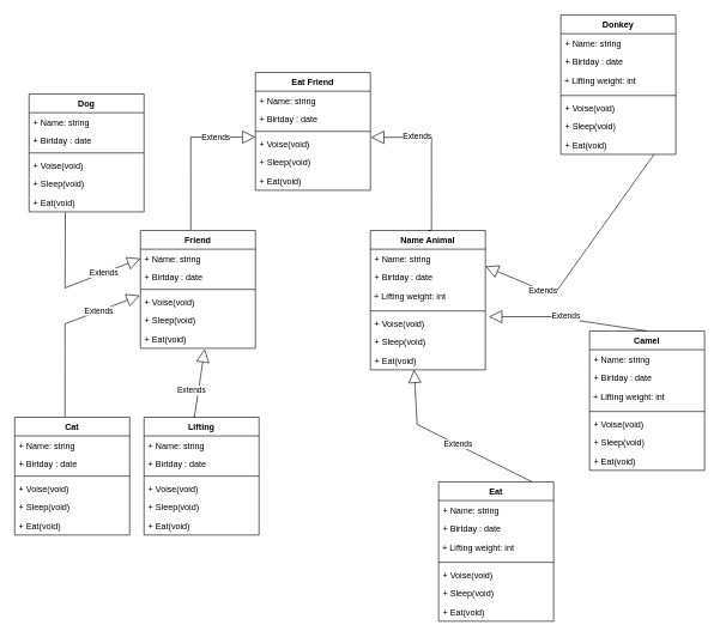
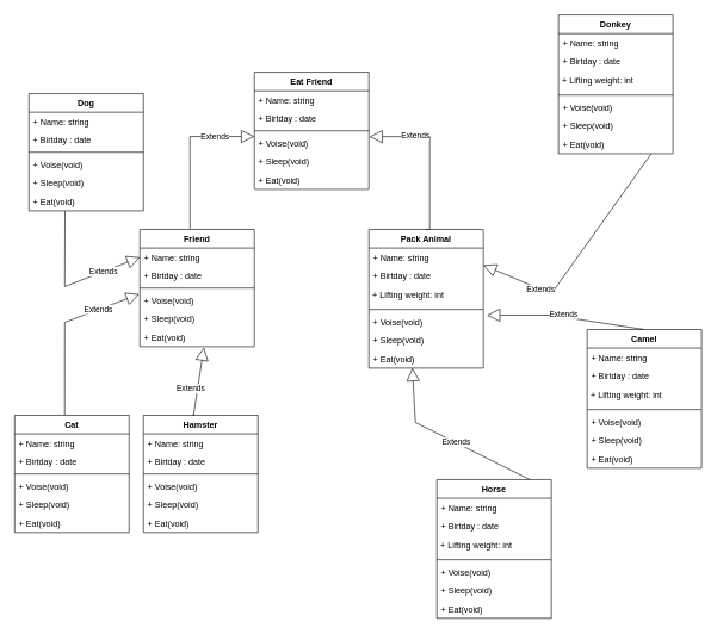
  <mxCell id="0" />
  <mxCell id="1" parent="0" />
  <mxCell id="2" value="Eat Friend" style="swimlane;fontStyle=1;align=center;verticalAlign=top;childLayout=stackLayout;horizontal=1;startSize=26;horizontalStack=0;resizeParent=1;resizeParentMax=0;resizeLast=0;collapsible=1;marginBottom=0;" parent="1" vertex="1"><mxGeometry x="355" y="100" width="160" height="164" as="geometry" /></mxCell>
  <mxCell id="3" value="+ Name: string" style="text;strokeColor=none;fillColor=none;align=left;verticalAlign=top;spacingLeft=4;spacingRight=4;overflow=hidden;rotatable=0;points=[[0,0.5],[1,0.5]];portConstraint=eastwest;" parent="2" vertex="1"><mxGeometry y="26" width="160" height="26" as="geometry" /></mxCell>
  <mxCell id="4" value="+ Birtday : date" style="text;strokeColor=none;fillColor=none;align=left;verticalAlign=top;spacingLeft=4;spacingRight=4;overflow=hidden;rotatable=0;points=[[0,0.5],[1,0.5]];portConstraint=eastwest;" parent="2" vertex="1"><mxGeometry y="52" width="160" height="26" as="geometry" /></mxCell>
  <mxCell id="5" value="" style="line;strokeWidth=1;fillColor=none;align=left;verticalAlign=middle;spacingTop=-1;spacingLeft=3;spacingRight=3;rotatable=0;labelPosition=right;points=[];portConstraint=eastwest;" parent="2" vertex="1"><mxGeometry y="78" width="160" height="8" as="geometry" /></mxCell>
  <mxCell id="6" value="Extends" style="endArrow=block;endSize=16;endFill=0;html=1;rounded=0;exitX=0.438;exitY=-0.006;exitDx=0;exitDy=0;exitPerimeter=0;" parent="2" source="10" edge="1"><mxGeometry x="0.498" width="160" relative="1" as="geometry"><mxPoint x="-160" y="90" as="sourcePoint" /><mxPoint y="90" as="targetPoint" /><Array as="points"><mxPoint x="-90" y="90" /></Array><mxPoint as="offset" /></mxGeometry></mxCell>
  <mxCell id="7" value="+ Voise(void)" style="text;strokeColor=none;fillColor=none;align=left;verticalAlign=top;spacingLeft=4;spacingRight=4;overflow=hidden;rotatable=0;points=[[0,0.5],[1,0.5]];portConstraint=eastwest;" parent="2" vertex="1"><mxGeometry y="86" width="160" height="26" as="geometry" /></mxCell>
  <mxCell id="8" value="+ Sleep(void)" style="text;strokeColor=none;fillColor=none;align=left;verticalAlign=top;spacingLeft=4;spacingRight=4;overflow=hidden;rotatable=0;points=[[0,0.5],[1,0.5]];portConstraint=eastwest;" parent="2" vertex="1"><mxGeometry y="112" width="160" height="26" as="geometry" /></mxCell>
  <mxCell id="9" value="+ Eat(void)" style="text;strokeColor=none;fillColor=none;align=left;verticalAlign=top;spacingLeft=4;spacingRight=4;overflow=hidden;rotatable=0;points=[[0,0.5],[1,0.5]];portConstraint=eastwest;" parent="2" vertex="1"><mxGeometry y="138" width="160" height="26" as="geometry" /></mxCell>
  <mxCell id="10" value="Friend" style="swimlane;fontStyle=1;align=center;verticalAlign=top;childLayout=stackLayout;horizontal=1;startSize=26;horizontalStack=0;resizeParent=1;resizeParentMax=0;resizeLast=0;collapsible=1;marginBottom=0;" parent="1" vertex="1"><mxGeometry x="195" y="320" width="160" height="164" as="geometry" /></mxCell>
  <mxCell id="11" value="+ Name: string" style="text;strokeColor=none;fillColor=none;align=left;verticalAlign=top;spacingLeft=4;spacingRight=4;overflow=hidden;rotatable=0;points=[[0,0.5],[1,0.5]];portConstraint=eastwest;" parent="10" vertex="1"><mxGeometry y="26" width="160" height="26" as="geometry" /></mxCell>
  <mxCell id="12" value="+ Birtday : date" style="text;strokeColor=none;fillColor=none;align=left;verticalAlign=top;spacingLeft=4;spacingRight=4;overflow=hidden;rotatable=0;points=[[0,0.5],[1,0.5]];portConstraint=eastwest;" parent="10" vertex="1"><mxGeometry y="52" width="160" height="26" as="geometry" /></mxCell>
  <mxCell id="13" value="" style="line;strokeWidth=1;fillColor=none;align=left;verticalAlign=middle;spacingTop=-1;spacingLeft=3;spacingRight=3;rotatable=0;labelPosition=right;points=[];portConstraint=eastwest;" parent="10" vertex="1"><mxGeometry y="78" width="160" height="8" as="geometry" /></mxCell>
  <mxCell id="14" value="+ Voise(void)" style="text;strokeColor=none;fillColor=none;align=left;verticalAlign=top;spacingLeft=4;spacingRight=4;overflow=hidden;rotatable=0;points=[[0,0.5],[1,0.5]];portConstraint=eastwest;" parent="10" vertex="1"><mxGeometry y="86" width="160" height="26" as="geometry" /></mxCell>
  <mxCell id="15" value="+ Sleep(void)" style="text;strokeColor=none;fillColor=none;align=left;verticalAlign=top;spacingLeft=4;spacingRight=4;overflow=hidden;rotatable=0;points=[[0,0.5],[1,0.5]];portConstraint=eastwest;" parent="10" vertex="1"><mxGeometry y="112" width="160" height="26" as="geometry" /></mxCell>
  <mxCell id="16" value="+ Eat(void)" style="text;strokeColor=none;fillColor=none;align=left;verticalAlign=top;spacingLeft=4;spacingRight=4;overflow=hidden;rotatable=0;points=[[0,0.5],[1,0.5]];portConstraint=eastwest;" parent="10" vertex="1"><mxGeometry y="138" width="160" height="26" as="geometry" /></mxCell>
- <mxCell id="17" value="Name Animal" style="swimlane;fontStyle=1;align=center;verticalAlign=top;childLayout=stackLayout;horizontal=1;startSize=26;horizontalStack=0;resizeParent=1;resizeParentMax=0;resizeLast=0;collapsible=1;marginBottom=0;" parent="1" vertex="1"><mxGeometry x="515" y="320" width="160" height="194" as="geometry" /></mxCell>
+ <mxCell id="17" value="Pack Animal" style="swimlane;fontStyle=1;align=center;verticalAlign=top;childLayout=stackLayout;horizontal=1;startSize=26;horizontalStack=0;resizeParent=1;resizeParentMax=0;resizeLast=0;collapsible=1;marginBottom=0;" parent="1" vertex="1"><mxGeometry x="515" y="320" width="160" height="194" as="geometry" /></mxCell>
  <mxCell id="18" value="+ Name: string" style="text;strokeColor=none;fillColor=none;align=left;verticalAlign=top;spacingLeft=4;spacingRight=4;overflow=hidden;rotatable=0;points=[[0,0.5],[1,0.5]];portConstraint=eastwest;" parent="17" vertex="1"><mxGeometry y="26" width="160" height="26" as="geometry" /></mxCell>
  <mxCell id="19" value="+ Birtday : date" style="text;strokeColor=none;fillColor=none;align=left;verticalAlign=top;spacingLeft=4;spacingRight=4;overflow=hidden;rotatable=0;points=[[0,0.5],[1,0.5]];portConstraint=eastwest;" parent="17" vertex="1"><mxGeometry y="52" width="160" height="26" as="geometry" /></mxCell>
  <mxCell id="20" value="&amp;nbsp;+ Lifting weight: int" style="text;whiteSpace=wrap;html=1;" parent="17" vertex="1"><mxGeometry y="78" width="160" height="30" as="geometry" /></mxCell>
  <mxCell id="21" value="" style="line;strokeWidth=1;fillColor=none;align=left;verticalAlign=middle;spacingTop=-1;spacingLeft=3;spacingRight=3;rotatable=0;labelPosition=right;points=[];portConstraint=eastwest;" parent="17" vertex="1"><mxGeometry y="108" width="160" height="8" as="geometry" /></mxCell>
  <mxCell id="22" value="+ Voise(void)" style="text;strokeColor=none;fillColor=none;align=left;verticalAlign=top;spacingLeft=4;spacingRight=4;overflow=hidden;rotatable=0;points=[[0,0.5],[1,0.5]];portConstraint=eastwest;" parent="17" vertex="1"><mxGeometry y="116" width="160" height="26" as="geometry" /></mxCell>
  <mxCell id="23" value="+ Sleep(void)" style="text;strokeColor=none;fillColor=none;align=left;verticalAlign=top;spacingLeft=4;spacingRight=4;overflow=hidden;rotatable=0;points=[[0,0.5],[1,0.5]];portConstraint=eastwest;" parent="17" vertex="1"><mxGeometry y="142" width="160" height="26" as="geometry" /></mxCell>
  <mxCell id="24" value="+ Eat(void)" style="text;strokeColor=none;fillColor=none;align=left;verticalAlign=top;spacingLeft=4;spacingRight=4;overflow=hidden;rotatable=0;points=[[0,0.5],[1,0.5]];portConstraint=eastwest;" parent="17" vertex="1"><mxGeometry y="168" width="160" height="26" as="geometry" /></mxCell>
  <mxCell id="25" value="Extends" style="endArrow=block;endSize=16;endFill=0;html=1;rounded=0;entryX=1.005;entryY=0.166;entryDx=0;entryDy=0;entryPerimeter=0;exitX=0.5;exitY=0;exitDx=0;exitDy=0;" parent="1" source="17" target="7" edge="1"><mxGeometry x="0.413" y="-1" width="160" relative="1" as="geometry"><mxPoint x="650" y="380" as="sourcePoint" /><mxPoint x="720" y="230" as="targetPoint" /><Array as="points"><mxPoint x="600" y="320" /><mxPoint x="600" y="300" /><mxPoint x="600" y="270" /><mxPoint x="600" y="190" /></Array><mxPoint as="offset" /></mxGeometry></mxCell>
  <mxCell id="26" value="Dog" style="swimlane;fontStyle=1;align=center;verticalAlign=top;childLayout=stackLayout;horizontal=1;startSize=26;horizontalStack=0;resizeParent=1;resizeParentMax=0;resizeLast=0;collapsible=1;marginBottom=0;" parent="1" vertex="1"><mxGeometry x="40" y="130" width="160" height="164" as="geometry" /></mxCell>
  <mxCell id="27" value="+ Name: string" style="text;strokeColor=none;fillColor=none;align=left;verticalAlign=top;spacingLeft=4;spacingRight=4;overflow=hidden;rotatable=0;points=[[0,0.5],[1,0.5]];portConstraint=eastwest;" parent="26" vertex="1"><mxGeometry y="26" width="160" height="26" as="geometry" /></mxCell>
  <mxCell id="28" value="+ Birtday : date" style="text;strokeColor=none;fillColor=none;align=left;verticalAlign=top;spacingLeft=4;spacingRight=4;overflow=hidden;rotatable=0;points=[[0,0.5],[1,0.5]];portConstraint=eastwest;" parent="26" vertex="1"><mxGeometry y="52" width="160" height="26" as="geometry" /></mxCell>
  <mxCell id="29" value="" style="line;strokeWidth=1;fillColor=none;align=left;verticalAlign=middle;spacingTop=-1;spacingLeft=3;spacingRight=3;rotatable=0;labelPosition=right;points=[];portConstraint=eastwest;" parent="26" vertex="1"><mxGeometry y="78" width="160" height="8" as="geometry" /></mxCell>
  <mxCell id="30" value="+ Voise(void)" style="text;strokeColor=none;fillColor=none;align=left;verticalAlign=top;spacingLeft=4;spacingRight=4;overflow=hidden;rotatable=0;points=[[0,0.5],[1,0.5]];portConstraint=eastwest;" parent="26" vertex="1"><mxGeometry y="86" width="160" height="26" as="geometry" /></mxCell>
  <mxCell id="31" value="+ Sleep(void)" style="text;strokeColor=none;fillColor=none;align=left;verticalAlign=top;spacingLeft=4;spacingRight=4;overflow=hidden;rotatable=0;points=[[0,0.5],[1,0.5]];portConstraint=eastwest;" parent="26" vertex="1"><mxGeometry y="112" width="160" height="26" as="geometry" /></mxCell>
  <mxCell id="32" value="+ Eat(void)" style="text;strokeColor=none;fillColor=none;align=left;verticalAlign=top;spacingLeft=4;spacingRight=4;overflow=hidden;rotatable=0;points=[[0,0.5],[1,0.5]];portConstraint=eastwest;" parent="26" vertex="1"><mxGeometry y="138" width="160" height="26" as="geometry" /></mxCell>
  <mxCell id="33" value="Cat" style="swimlane;fontStyle=1;align=center;verticalAlign=top;childLayout=stackLayout;horizontal=1;startSize=26;horizontalStack=0;resizeParent=1;resizeParentMax=0;resizeLast=0;collapsible=1;marginBottom=0;" parent="1" vertex="1"><mxGeometry x="20" y="580" width="160" height="164" as="geometry" /></mxCell>
  <mxCell id="34" value="+ Name: string" style="text;strokeColor=none;fillColor=none;align=left;verticalAlign=top;spacingLeft=4;spacingRight=4;overflow=hidden;rotatable=0;points=[[0,0.5],[1,0.5]];portConstraint=eastwest;" parent="33" vertex="1"><mxGeometry y="26" width="160" height="26" as="geometry" /></mxCell>
  <mxCell id="35" value="+ Birtday : date" style="text;strokeColor=none;fillColor=none;align=left;verticalAlign=top;spacingLeft=4;spacingRight=4;overflow=hidden;rotatable=0;points=[[0,0.5],[1,0.5]];portConstraint=eastwest;" parent="33" vertex="1"><mxGeometry y="52" width="160" height="26" as="geometry" /></mxCell>
  <mxCell id="36" value="" style="line;strokeWidth=1;fillColor=none;align=left;verticalAlign=middle;spacingTop=-1;spacingLeft=3;spacingRight=3;rotatable=0;labelPosition=right;points=[];portConstraint=eastwest;" parent="33" vertex="1"><mxGeometry y="78" width="160" height="8" as="geometry" /></mxCell>
  <mxCell id="37" value="+ Voise(void)" style="text;strokeColor=none;fillColor=none;align=left;verticalAlign=top;spacingLeft=4;spacingRight=4;overflow=hidden;rotatable=0;points=[[0,0.5],[1,0.5]];portConstraint=eastwest;" parent="33" vertex="1"><mxGeometry y="86" width="160" height="26" as="geometry" /></mxCell>
  <mxCell id="38" value="+ Sleep(void)" style="text;strokeColor=none;fillColor=none;align=left;verticalAlign=top;spacingLeft=4;spacingRight=4;overflow=hidden;rotatable=0;points=[[0,0.5],[1,0.5]];portConstraint=eastwest;" parent="33" vertex="1"><mxGeometry y="112" width="160" height="26" as="geometry" /></mxCell>
  <mxCell id="39" value="+ Eat(void)" style="text;strokeColor=none;fillColor=none;align=left;verticalAlign=top;spacingLeft=4;spacingRight=4;overflow=hidden;rotatable=0;points=[[0,0.5],[1,0.5]];portConstraint=eastwest;" parent="33" vertex="1"><mxGeometry y="138" width="160" height="26" as="geometry" /></mxCell>
- <mxCell id="40" value="Lifting" style="swimlane;fontStyle=1;align=center;verticalAlign=top;childLayout=stackLayout;horizontal=1;startSize=26;horizontalStack=0;resizeParent=1;resizeParentMax=0;resizeLast=0;collapsible=1;marginBottom=0;" parent="1" vertex="1"><mxGeometry x="200" y="580" width="160" height="164" as="geometry" /></mxCell>
+ <mxCell id="40" value="Hamster" style="swimlane;fontStyle=1;align=center;verticalAlign=top;childLayout=stackLayout;horizontal=1;startSize=26;horizontalStack=0;resizeParent=1;resizeParentMax=0;resizeLast=0;collapsible=1;marginBottom=0;" parent="1" vertex="1"><mxGeometry x="200" y="580" width="160" height="164" as="geometry" /></mxCell>
  <mxCell id="41" value="+ Name: string" style="text;strokeColor=none;fillColor=none;align=left;verticalAlign=top;spacingLeft=4;spacingRight=4;overflow=hidden;rotatable=0;points=[[0,0.5],[1,0.5]];portConstraint=eastwest;" parent="40" vertex="1"><mxGeometry y="26" width="160" height="26" as="geometry" /></mxCell>
  <mxCell id="42" value="+ Birtday : date" style="text;strokeColor=none;fillColor=none;align=left;verticalAlign=top;spacingLeft=4;spacingRight=4;overflow=hidden;rotatable=0;points=[[0,0.5],[1,0.5]];portConstraint=eastwest;" parent="40" vertex="1"><mxGeometry y="52" width="160" height="26" as="geometry" /></mxCell>
  <mxCell id="43" value="" style="line;strokeWidth=1;fillColor=none;align=left;verticalAlign=middle;spacingTop=-1;spacingLeft=3;spacingRight=3;rotatable=0;labelPosition=right;points=[];portConstraint=eastwest;" parent="40" vertex="1"><mxGeometry y="78" width="160" height="8" as="geometry" /></mxCell>
  <mxCell id="44" value="+ Voise(void)" style="text;strokeColor=none;fillColor=none;align=left;verticalAlign=top;spacingLeft=4;spacingRight=4;overflow=hidden;rotatable=0;points=[[0,0.5],[1,0.5]];portConstraint=eastwest;" parent="40" vertex="1"><mxGeometry y="86" width="160" height="26" as="geometry" /></mxCell>
  <mxCell id="45" value="+ Sleep(void)" style="text;strokeColor=none;fillColor=none;align=left;verticalAlign=top;spacingLeft=4;spacingRight=4;overflow=hidden;rotatable=0;points=[[0,0.5],[1,0.5]];portConstraint=eastwest;" parent="40" vertex="1"><mxGeometry y="112" width="160" height="26" as="geometry" /></mxCell>
  <mxCell id="46" value="+ Eat(void)" style="text;strokeColor=none;fillColor=none;align=left;verticalAlign=top;spacingLeft=4;spacingRight=4;overflow=hidden;rotatable=0;points=[[0,0.5],[1,0.5]];portConstraint=eastwest;" parent="40" vertex="1"><mxGeometry y="138" width="160" height="26" as="geometry" /></mxCell>
  <mxCell id="47" value="Camel" style="swimlane;fontStyle=1;align=center;verticalAlign=top;childLayout=stackLayout;horizontal=1;startSize=26;horizontalStack=0;resizeParent=1;resizeParentMax=0;resizeLast=0;collapsible=1;marginBottom=0;" parent="1" vertex="1"><mxGeometry x="820" y="460" width="160" height="194" as="geometry" /></mxCell>
  <mxCell id="48" value="+ Name: string" style="text;strokeColor=none;fillColor=none;align=left;verticalAlign=top;spacingLeft=4;spacingRight=4;overflow=hidden;rotatable=0;points=[[0,0.5],[1,0.5]];portConstraint=eastwest;" parent="47" vertex="1"><mxGeometry y="26" width="160" height="26" as="geometry" /></mxCell>
  <mxCell id="49" value="+ Birtday : date" style="text;strokeColor=none;fillColor=none;align=left;verticalAlign=top;spacingLeft=4;spacingRight=4;overflow=hidden;rotatable=0;points=[[0,0.5],[1,0.5]];portConstraint=eastwest;" parent="47" vertex="1"><mxGeometry y="52" width="160" height="26" as="geometry" /></mxCell>
  <mxCell id="50" value="&amp;nbsp;+ Lifting weight: int" style="text;whiteSpace=wrap;html=1;" parent="47" vertex="1"><mxGeometry y="78" width="160" height="30" as="geometry" /></mxCell>
  <mxCell id="51" value="" style="line;strokeWidth=1;fillColor=none;align=left;verticalAlign=middle;spacingTop=-1;spacingLeft=3;spacingRight=3;rotatable=0;labelPosition=right;points=[];portConstraint=eastwest;" parent="47" vertex="1"><mxGeometry y="108" width="160" height="8" as="geometry" /></mxCell>
  <mxCell id="52" value="+ Voise(void)" style="text;strokeColor=none;fillColor=none;align=left;verticalAlign=top;spacingLeft=4;spacingRight=4;overflow=hidden;rotatable=0;points=[[0,0.5],[1,0.5]];portConstraint=eastwest;" parent="47" vertex="1"><mxGeometry y="116" width="160" height="26" as="geometry" /></mxCell>
  <mxCell id="53" value="+ Sleep(void)" style="text;strokeColor=none;fillColor=none;align=left;verticalAlign=top;spacingLeft=4;spacingRight=4;overflow=hidden;rotatable=0;points=[[0,0.5],[1,0.5]];portConstraint=eastwest;" parent="47" vertex="1"><mxGeometry y="142" width="160" height="26" as="geometry" /></mxCell>
  <mxCell id="54" value="+ Eat(void)" style="text;strokeColor=none;fillColor=none;align=left;verticalAlign=top;spacingLeft=4;spacingRight=4;overflow=hidden;rotatable=0;points=[[0,0.5],[1,0.5]];portConstraint=eastwest;" parent="47" vertex="1"><mxGeometry y="168" width="160" height="26" as="geometry" /></mxCell>
- <mxCell id="55" value="Eat" style="swimlane;fontStyle=1;align=center;verticalAlign=top;childLayout=stackLayout;horizontal=1;startSize=26;horizontalStack=0;resizeParent=1;resizeParentMax=0;resizeLast=0;collapsible=1;marginBottom=0;" parent="1" vertex="1"><mxGeometry x="610" y="670" width="160" height="194" as="geometry" /></mxCell>
+ <mxCell id="55" value="Horse" style="swimlane;fontStyle=1;align=center;verticalAlign=top;childLayout=stackLayout;horizontal=1;startSize=26;horizontalStack=0;resizeParent=1;resizeParentMax=0;resizeLast=0;collapsible=1;marginBottom=0;" parent="1" vertex="1"><mxGeometry x="610" y="670" width="160" height="194" as="geometry" /></mxCell>
  <mxCell id="56" value="+ Name: string" style="text;strokeColor=none;fillColor=none;align=left;verticalAlign=top;spacingLeft=4;spacingRight=4;overflow=hidden;rotatable=0;points=[[0,0.5],[1,0.5]];portConstraint=eastwest;" parent="55" vertex="1"><mxGeometry y="26" width="160" height="26" as="geometry" /></mxCell>
  <mxCell id="57" value="+ Birtday : date" style="text;strokeColor=none;fillColor=none;align=left;verticalAlign=top;spacingLeft=4;spacingRight=4;overflow=hidden;rotatable=0;points=[[0,0.5],[1,0.5]];portConstraint=eastwest;" parent="55" vertex="1"><mxGeometry y="52" width="160" height="26" as="geometry" /></mxCell>
  <mxCell id="58" value="&amp;nbsp;+ Lifting weight: int" style="text;whiteSpace=wrap;html=1;" parent="55" vertex="1"><mxGeometry y="78" width="160" height="30" as="geometry" /></mxCell>
  <mxCell id="59" value="" style="line;strokeWidth=1;fillColor=none;align=left;verticalAlign=middle;spacingTop=-1;spacingLeft=3;spacingRight=3;rotatable=0;labelPosition=right;points=[];portConstraint=eastwest;" parent="55" vertex="1"><mxGeometry y="108" width="160" height="8" as="geometry" /></mxCell>
  <mxCell id="60" value="+ Voise(void)" style="text;strokeColor=none;fillColor=none;align=left;verticalAlign=top;spacingLeft=4;spacingRight=4;overflow=hidden;rotatable=0;points=[[0,0.5],[1,0.5]];portConstraint=eastwest;" parent="55" vertex="1"><mxGeometry y="116" width="160" height="26" as="geometry" /></mxCell>
  <mxCell id="61" value="+ Sleep(void)" style="text;strokeColor=none;fillColor=none;align=left;verticalAlign=top;spacingLeft=4;spacingRight=4;overflow=hidden;rotatable=0;points=[[0,0.5],[1,0.5]];portConstraint=eastwest;" parent="55" vertex="1"><mxGeometry y="142" width="160" height="26" as="geometry" /></mxCell>
  <mxCell id="62" value="+ Eat(void)" style="text;strokeColor=none;fillColor=none;align=left;verticalAlign=top;spacingLeft=4;spacingRight=4;overflow=hidden;rotatable=0;points=[[0,0.5],[1,0.5]];portConstraint=eastwest;" parent="55" vertex="1"><mxGeometry y="168" width="160" height="26" as="geometry" /></mxCell>
  <mxCell id="63" value="Donkey" style="swimlane;fontStyle=1;align=center;verticalAlign=top;childLayout=stackLayout;horizontal=1;startSize=26;horizontalStack=0;resizeParent=1;resizeParentMax=0;resizeLast=0;collapsible=1;marginBottom=0;" parent="1" vertex="1"><mxGeometry x="780" y="20" width="160" height="194" as="geometry" /></mxCell>
  <mxCell id="64" value="+ Name: string" style="text;strokeColor=none;fillColor=none;align=left;verticalAlign=top;spacingLeft=4;spacingRight=4;overflow=hidden;rotatable=0;points=[[0,0.5],[1,0.5]];portConstraint=eastwest;" parent="63" vertex="1"><mxGeometry y="26" width="160" height="26" as="geometry" /></mxCell>
  <mxCell id="65" value="+ Birtday : date" style="text;strokeColor=none;fillColor=none;align=left;verticalAlign=top;spacingLeft=4;spacingRight=4;overflow=hidden;rotatable=0;points=[[0,0.5],[1,0.5]];portConstraint=eastwest;" parent="63" vertex="1"><mxGeometry y="52" width="160" height="26" as="geometry" /></mxCell>
  <mxCell id="66" value="&amp;nbsp;+ Lifting weight: int" style="text;whiteSpace=wrap;html=1;" parent="63" vertex="1"><mxGeometry y="78" width="160" height="30" as="geometry" /></mxCell>
  <mxCell id="67" value="" style="line;strokeWidth=1;fillColor=none;align=left;verticalAlign=middle;spacingTop=-1;spacingLeft=3;spacingRight=3;rotatable=0;labelPosition=right;points=[];portConstraint=eastwest;" parent="63" vertex="1"><mxGeometry y="108" width="160" height="8" as="geometry" /></mxCell>
  <mxCell id="68" value="+ Voise(void)" style="text;strokeColor=none;fillColor=none;align=left;verticalAlign=top;spacingLeft=4;spacingRight=4;overflow=hidden;rotatable=0;points=[[0,0.5],[1,0.5]];portConstraint=eastwest;" parent="63" vertex="1"><mxGeometry y="116" width="160" height="26" as="geometry" /></mxCell>
  <mxCell id="69" value="+ Sleep(void)" style="text;strokeColor=none;fillColor=none;align=left;verticalAlign=top;spacingLeft=4;spacingRight=4;overflow=hidden;rotatable=0;points=[[0,0.5],[1,0.5]];portConstraint=eastwest;" parent="63" vertex="1"><mxGeometry y="142" width="160" height="26" as="geometry" /></mxCell>
  <mxCell id="70" value="+ Eat(void)" style="text;strokeColor=none;fillColor=none;align=left;verticalAlign=top;spacingLeft=4;spacingRight=4;overflow=hidden;rotatable=0;points=[[0,0.5],[1,0.5]];portConstraint=eastwest;" parent="63" vertex="1"><mxGeometry y="168" width="160" height="26" as="geometry" /></mxCell>
  <mxCell id="71" value="Extends" style="endArrow=block;endSize=16;endFill=0;html=1;rounded=0;entryX=0;entryY=0.5;entryDx=0;entryDy=0;exitX=0.315;exitY=1.014;exitDx=0;exitDy=0;exitPerimeter=0;" parent="1" source="32" target="11" edge="1"><mxGeometry x="0.498" width="160" relative="1" as="geometry"><mxPoint x="60.08" y="449.016" as="sourcePoint" /><mxPoint x="150" y="360" as="targetPoint" /><Array as="points"><mxPoint x="90" y="400" /></Array><mxPoint as="offset" /></mxGeometry></mxCell>
  <mxCell id="72" value="Extends" style="endArrow=block;endSize=16;endFill=0;html=1;rounded=0;exitX=0.437;exitY=-0.003;exitDx=0;exitDy=0;exitPerimeter=0;entryX=-0.006;entryY=0.173;entryDx=0;entryDy=0;entryPerimeter=0;" parent="1" source="33" target="14" edge="1"><mxGeometry x="0.498" width="160" relative="1" as="geometry"><mxPoint x="75.08" y="539.016" as="sourcePoint" /><mxPoint x="165" y="450" as="targetPoint" /><Array as="points"><mxPoint x="90" y="450" /></Array><mxPoint as="offset" /></mxGeometry></mxCell>
  <mxCell id="73" value="Extends" style="endArrow=block;endSize=16;endFill=0;html=1;rounded=0;exitX=0.433;exitY=-0.01;exitDx=0;exitDy=0;exitPerimeter=0;entryX=0.559;entryY=1.042;entryDx=0;entryDy=0;entryPerimeter=0;" parent="1" source="40" target="16" edge="1"><mxGeometry x="-0.228" y="10" width="160" relative="1" as="geometry"><mxPoint x="280.08" y="389.016" as="sourcePoint" /><mxPoint x="430" y="550" as="targetPoint" /><Array as="points"><mxPoint x="270" y="580" /></Array><mxPoint as="offset" /></mxGeometry></mxCell>
  <mxCell id="74" value="Extends" style="endArrow=block;endSize=16;endFill=0;html=1;rounded=0;entryX=1;entryY=0.923;entryDx=0;entryDy=0;entryPerimeter=0;exitX=0.81;exitY=1.005;exitDx=0;exitDy=0;exitPerimeter=0;" parent="1" source="70" target="18" edge="1"><mxGeometry x="0.498" width="160" relative="1" as="geometry"><mxPoint x="720.08" y="433.016" as="sourcePoint" /><mxPoint x="810" y="344" as="targetPoint" /><Array as="points"><mxPoint x="770" y="410" /></Array><mxPoint as="offset" /></mxGeometry></mxCell>
  <mxCell id="75" value="Extends" style="endArrow=block;endSize=16;endFill=0;html=1;rounded=0;exitX=0.5;exitY=0;exitDx=0;exitDy=0;" parent="1" source="47" edge="1"><mxGeometry x="0.035" y="-4" width="160" relative="1" as="geometry"><mxPoint x="660" y="710" as="sourcePoint" /><mxPoint x="680" y="440" as="targetPoint" /><Array as="points"><mxPoint x="770" y="440" /><mxPoint x="720" y="440" /><mxPoint x="700" y="440" /><mxPoint x="680" y="440" /></Array><mxPoint as="offset" /></mxGeometry></mxCell>
  <mxCell id="76" value="Extends" style="endArrow=block;endSize=16;endFill=0;html=1;rounded=0;exitX=0.81;exitY=-0.001;exitDx=0;exitDy=0;exitPerimeter=0;entryX=0.38;entryY=0.988;entryDx=0;entryDy=0;entryPerimeter=0;" parent="1" source="55" target="24" edge="1"><mxGeometry x="-0.099" width="160" relative="1" as="geometry"><mxPoint x="490.08" y="659.016" as="sourcePoint" /><mxPoint x="580" y="570" as="targetPoint" /><Array as="points"><mxPoint x="580" y="590" /></Array><mxPoint as="offset" /></mxGeometry></mxCell>
